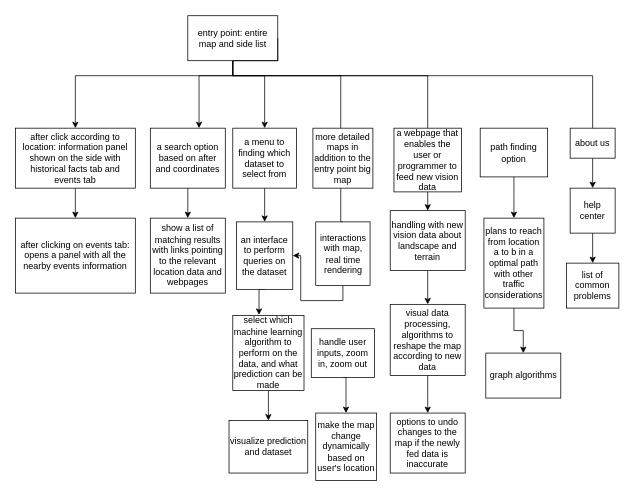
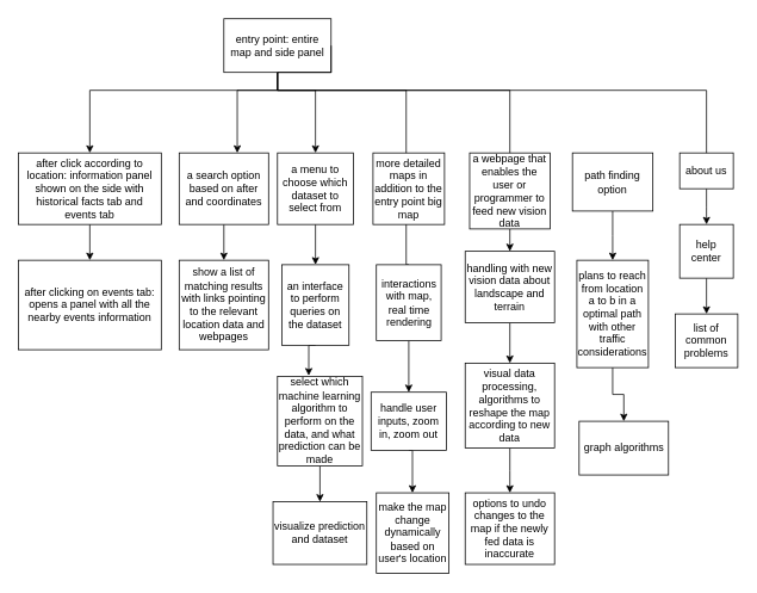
  <mxCell id="0" />
  <mxCell id="1" parent="0" />
  <mxCell id="2" style="edgeStyle=orthogonalEdgeStyle;rounded=0;orthogonalLoop=1;jettySize=auto;html=1;" parent="1" source="6" target="8" edge="1"><mxGeometry relative="1" as="geometry"><Array as="points"><mxPoint x="310" y="100" /><mxPoint x="100" y="100" /></Array></mxGeometry></mxCell>
  <mxCell id="3" style="edgeStyle=orthogonalEdgeStyle;rounded=0;orthogonalLoop=1;jettySize=auto;html=1;exitX=0.5;exitY=0;exitDx=0;exitDy=0;" parent="1" source="21" target="11" edge="1"><mxGeometry relative="1" as="geometry"><Array as="points"><mxPoint x="454" y="100" /><mxPoint x="265" y="100" /></Array></mxGeometry></mxCell>
  <mxCell id="4" style="edgeStyle=orthogonalEdgeStyle;rounded=0;orthogonalLoop=1;jettySize=auto;html=1;entryX=0.5;entryY=0;entryDx=0;entryDy=0;" parent="1" source="6" target="14" edge="1"><mxGeometry relative="1" as="geometry"><Array as="points"><mxPoint x="310" y="100" /><mxPoint x="353" y="100" /></Array></mxGeometry></mxCell>
  <mxCell id="5" style="edgeStyle=orthogonalEdgeStyle;rounded=0;orthogonalLoop=1;jettySize=auto;html=1;exitX=0.5;exitY=1;exitDx=0;exitDy=0;" parent="1" source="6" edge="1"><mxGeometry relative="1" as="geometry"><Array as="points"><mxPoint x="310" y="100" /><mxPoint x="570" y="100" /></Array><mxPoint x="570" y="210" as="targetPoint" /></mxGeometry></mxCell>
- <mxCell id="6" value="&lt;div&gt;entry point: entire map and side list&lt;/div&gt;" style="whiteSpace=wrap;html=1;" parent="1" vertex="1"><mxGeometry x="250" width="120" height="60" as="geometry" y="20" /></mxCell>
+ <mxCell id="6" value="&lt;div&gt;entry point: entire map and side panel&lt;/div&gt;" style="whiteSpace=wrap;html=1;" parent="1" vertex="1"><mxGeometry x="250" width="120" height="60" as="geometry" y="20" /></mxCell>
  <mxCell id="7" value="" style="edgeStyle=orthogonalEdgeStyle;rounded=0;orthogonalLoop=1;jettySize=auto;html=1;" parent="1" source="8" target="9" edge="1"><mxGeometry relative="1" as="geometry" /></mxCell>
  <mxCell id="8" value="after click according to location: information panel shown on the side with historical facts tab and events tab" style="whiteSpace=wrap;html=1;" parent="1" vertex="1"><mxGeometry y="170" width="160" height="80" as="geometry" x="20" /></mxCell>
  <mxCell id="9" value="after clicking on events tab: opens a panel with all the nearby events information" style="rounded=0;whiteSpace=wrap;html=1;" parent="1" vertex="1"><mxGeometry y="290" width="160" height="100" as="geometry" x="20" /></mxCell>
  <mxCell id="10" style="edgeStyle=orthogonalEdgeStyle;rounded=0;orthogonalLoop=1;jettySize=auto;html=1;exitX=0.5;exitY=1;exitDx=0;exitDy=0;entryX=0.5;entryY=0;entryDx=0;entryDy=0;entryPerimeter=0;" parent="1" source="11" target="12" edge="1"><mxGeometry relative="1" as="geometry" /></mxCell>
  <mxCell id="11" value="a search option based on after and coordinates" style="whiteSpace=wrap;html=1;" parent="1" vertex="1"><mxGeometry x="200" y="170" width="100" height="80" as="geometry" /></mxCell>
  <mxCell id="12" value="show a list of matching results with links pointing to the relevant location data and webpages" style="whiteSpace=wrap;html=1;" parent="1" vertex="1"><mxGeometry x="200" y="290" width="100" height="100" as="geometry" /></mxCell>
  <mxCell id="13" style="edgeStyle=orthogonalEdgeStyle;rounded=0;orthogonalLoop=1;jettySize=auto;html=1;exitX=0.5;exitY=1;exitDx=0;exitDy=0;entryX=0.5;entryY=0;entryDx=0;entryDy=0;" parent="1" source="14" target="16" edge="1"><mxGeometry relative="1" as="geometry" /></mxCell>
- <mxCell id="14" value="a menu to finding which dataset to select from" style="whiteSpace=wrap;html=1;" parent="1" vertex="1"><mxGeometry x="310" y="170" width="85" height="80" as="geometry" /></mxCell>
+ <mxCell id="14" value="a menu to choose which dataset to select from" style="whiteSpace=wrap;html=1;" parent="1" vertex="1"><mxGeometry x="310" y="170" width="85" height="80" as="geometry" /></mxCell>
  <mxCell id="15" style="edgeStyle=orthogonalEdgeStyle;rounded=0;orthogonalLoop=1;jettySize=auto;html=1;exitX=0.5;exitY=1;exitDx=0;exitDy=0;entryX=0.368;entryY=-0.01;entryDx=0;entryDy=0;entryPerimeter=0;" parent="1" source="16" target="18" edge="1"><mxGeometry relative="1" as="geometry" /></mxCell>
  <mxCell id="16" value="an interface to perform queries on the dataset" style="whiteSpace=wrap;html=1;" parent="1" vertex="1"><mxGeometry x="315" y="295" width="75" height="90" as="geometry" /></mxCell>
  <mxCell id="17" style="edgeStyle=orthogonalEdgeStyle;rounded=0;orthogonalLoop=1;jettySize=auto;html=1;entryX=0.5;entryY=0;entryDx=0;entryDy=0;" parent="1" source="18" target="19" edge="1"><mxGeometry relative="1" as="geometry" /></mxCell>
  <mxCell id="18" value="select which machine learning algorithm to perform on the data, and what prediction can be made" style="whiteSpace=wrap;html=1;" parent="1" vertex="1"><mxGeometry x="310" y="420" width="95" height="100" as="geometry" /></mxCell>
  <mxCell id="19" value="visualize prediction and dataset" style="whiteSpace=wrap;html=1;" parent="1" vertex="1"><mxGeometry x="305" y="560" width="105" height="70" as="geometry" /></mxCell>
- <mxCell id="20" style="edgeStyle=orthogonalEdgeStyle;rounded=0;orthogonalLoop=1;jettySize=auto;html=1;exitX=0.5;exitY=1;exitDx=0;exitDy=0;" parent="1" source="21" target="16" edge="1"><mxGeometry relative="1" as="geometry" /></mxCell>
+ <mxCell id="20" style="edgeStyle=orthogonalEdgeStyle;rounded=0;orthogonalLoop=1;jettySize=auto;html=1;exitX=0.5;exitY=1;exitDx=0;exitDy=0;entryX=0.5;entryY=0;entryDx=0;entryDy=0;" parent="1" source="21" target="23" edge="1"><mxGeometry relative="1" as="geometry" /></mxCell>
  <mxCell id="21" value="interactions with map, real time rendering" style="whiteSpace=wrap;html=1;" parent="1" vertex="1"><mxGeometry x="420.63" y="295" width="72.5" height="85" as="geometry" /></mxCell>
  <mxCell id="22" style="edgeStyle=orthogonalEdgeStyle;rounded=0;orthogonalLoop=1;jettySize=auto;html=1;exitX=0.5;exitY=1;exitDx=0;exitDy=0;" parent="1" source="23" target="24" edge="1"><mxGeometry relative="1" as="geometry"><Array as="points"><mxPoint x="461" y="503" /></Array></mxGeometry></mxCell>
  <mxCell id="23" value="handle user inputs, zoom in, zoom out" style="whiteSpace=wrap;html=1;" parent="1" vertex="1"><mxGeometry x="414.7" y="437.5" width="84.37" height="65" as="geometry" /></mxCell>
  <mxCell id="24" value="make the map change dynamically based on user's location" style="whiteSpace=wrap;html=1;" parent="1" vertex="1"><mxGeometry x="420.63" y="550" width="81.25" height="90" as="geometry" /></mxCell>
  <mxCell id="25" style="edgeStyle=orthogonalEdgeStyle;rounded=0;orthogonalLoop=1;jettySize=auto;html=1;exitX=0.5;exitY=1;exitDx=0;exitDy=0;entryX=0.5;entryY=0;entryDx=0;entryDy=0;" parent="1" source="26" target="28" edge="1"><mxGeometry relative="1" as="geometry" /></mxCell>
  <mxCell id="26" value="handling with new vision data about landscape and terrain" style="whiteSpace=wrap;html=1;" parent="1" vertex="1"><mxGeometry x="520" y="280" width="100" height="80" as="geometry" /></mxCell>
  <mxCell id="27" style="edgeStyle=orthogonalEdgeStyle;rounded=0;orthogonalLoop=1;jettySize=auto;html=1;exitX=0.5;exitY=1;exitDx=0;exitDy=0;" parent="1" source="28" edge="1"><mxGeometry relative="1" as="geometry"><mxPoint x="570" y="550" as="targetPoint" /></mxGeometry></mxCell>
  <mxCell id="28" value="visual data processing, algorithms to reshape the map according to new data&lt;br&gt;" style="whiteSpace=wrap;html=1;" parent="1" vertex="1"><mxGeometry x="520" y="405" width="100" height="95" as="geometry" /></mxCell>
  <mxCell id="29" style="edgeStyle=orthogonalEdgeStyle;rounded=0;orthogonalLoop=1;jettySize=auto;html=1;" parent="1" source="30" edge="1"><mxGeometry relative="1" as="geometry"><mxPoint x="790" y="250" as="targetPoint" /></mxGeometry></mxCell>
  <mxCell id="30" value="about us&lt;br&gt;" style="whiteSpace=wrap;html=1;" parent="1" vertex="1"><mxGeometry x="760" y="170" width="60" height="40" as="geometry" /></mxCell>
  <mxCell id="31" value="" style="edgeStyle=orthogonalEdgeStyle;rounded=0;orthogonalLoop=1;jettySize=auto;html=1;exitX=1;exitY=0.5;exitDx=0;exitDy=0;endArrow=none;" parent="1" source="6" target="30" edge="1"><mxGeometry relative="1" as="geometry"><mxPoint x="370" y="50" as="sourcePoint" /><mxPoint x="800" y="180" as="targetPoint" /><Array as="points"><mxPoint x="370" y="80" /><mxPoint x="310" y="80" /><mxPoint x="310" y="100" /><mxPoint x="790" y="100" /></Array></mxGeometry></mxCell>
  <mxCell id="32" style="edgeStyle=orthogonalEdgeStyle;rounded=0;orthogonalLoop=1;jettySize=auto;html=1;" parent="1" source="33" target="34" edge="1"><mxGeometry relative="1" as="geometry"><mxPoint x="790" y="350" as="targetPoint" /></mxGeometry></mxCell>
  <mxCell id="33" value="help center" style="whiteSpace=wrap;html=1;" parent="1" vertex="1"><mxGeometry x="760" y="250" width="60" height="60" as="geometry" /></mxCell>
  <mxCell id="34" value="list of common problems" style="rounded=0;whiteSpace=wrap;html=1;" parent="1" vertex="1"><mxGeometry x="755" y="350" width="70" height="60" as="geometry" /></mxCell>
  <mxCell id="35" style="edgeStyle=orthogonalEdgeStyle;rounded=0;orthogonalLoop=1;jettySize=auto;html=1;exitX=0.5;exitY=1;exitDx=0;exitDy=0;entryX=0.5;entryY=0;entryDx=0;entryDy=0;" parent="1" source="36" target="26" edge="1"><mxGeometry relative="1" as="geometry" /></mxCell>
  <mxCell id="36" value="a webpage that enables the user or programmer to feed new vision data" style="whiteSpace=wrap;html=1;" parent="1" vertex="1"><mxGeometry x="525" y="170" width="90" height="85" as="geometry" /></mxCell>
  <mxCell id="37" value="more detailed maps in addition to the entry point big map" style="rounded=0;whiteSpace=wrap;html=1;" parent="1" vertex="1"><mxGeometry x="416.88" y="170" width="80" height="80" as="geometry" /></mxCell>
  <mxCell id="38" value="options to undo changes to the map if the newly fed data is inaccurate" style="whiteSpace=wrap;html=1;" parent="1" vertex="1"><mxGeometry x="520" y="550" width="100" height="80" as="geometry" /></mxCell>
  <mxCell id="39" style="edgeStyle=orthogonalEdgeStyle;rounded=0;orthogonalLoop=1;jettySize=auto;html=1;exitX=0.5;exitY=1;exitDx=0;exitDy=0;" parent="1" source="40" edge="1"><mxGeometry relative="1" as="geometry"><mxPoint x="685" y="290" as="targetPoint" /></mxGeometry></mxCell>
  <mxCell id="40" value="path finding option" style="whiteSpace=wrap;html=1;" parent="1" vertex="1"><mxGeometry x="640" y="170" width="90" height="65" as="geometry" /></mxCell>
  <mxCell id="41" style="edgeStyle=orthogonalEdgeStyle;rounded=0;orthogonalLoop=1;jettySize=auto;html=1;exitX=0.5;exitY=1;exitDx=0;exitDy=0;" parent="1" source="42" target="43" edge="1"><mxGeometry relative="1" as="geometry"><mxPoint x="685" y="470" as="targetPoint" /></mxGeometry></mxCell>
  <mxCell id="42" value="plans to reach from location a to b in a optimal path with other traffic considerations" style="whiteSpace=wrap;html=1;" parent="1" vertex="1"><mxGeometry x="645" y="290" width="80" height="120" as="geometry" /></mxCell>
  <mxCell id="43" value="graph algorithms" style="rounded=0;whiteSpace=wrap;html=1;" parent="1" vertex="1"><mxGeometry x="647.5" y="470" width="100" height="60" as="geometry" /></mxCell>
